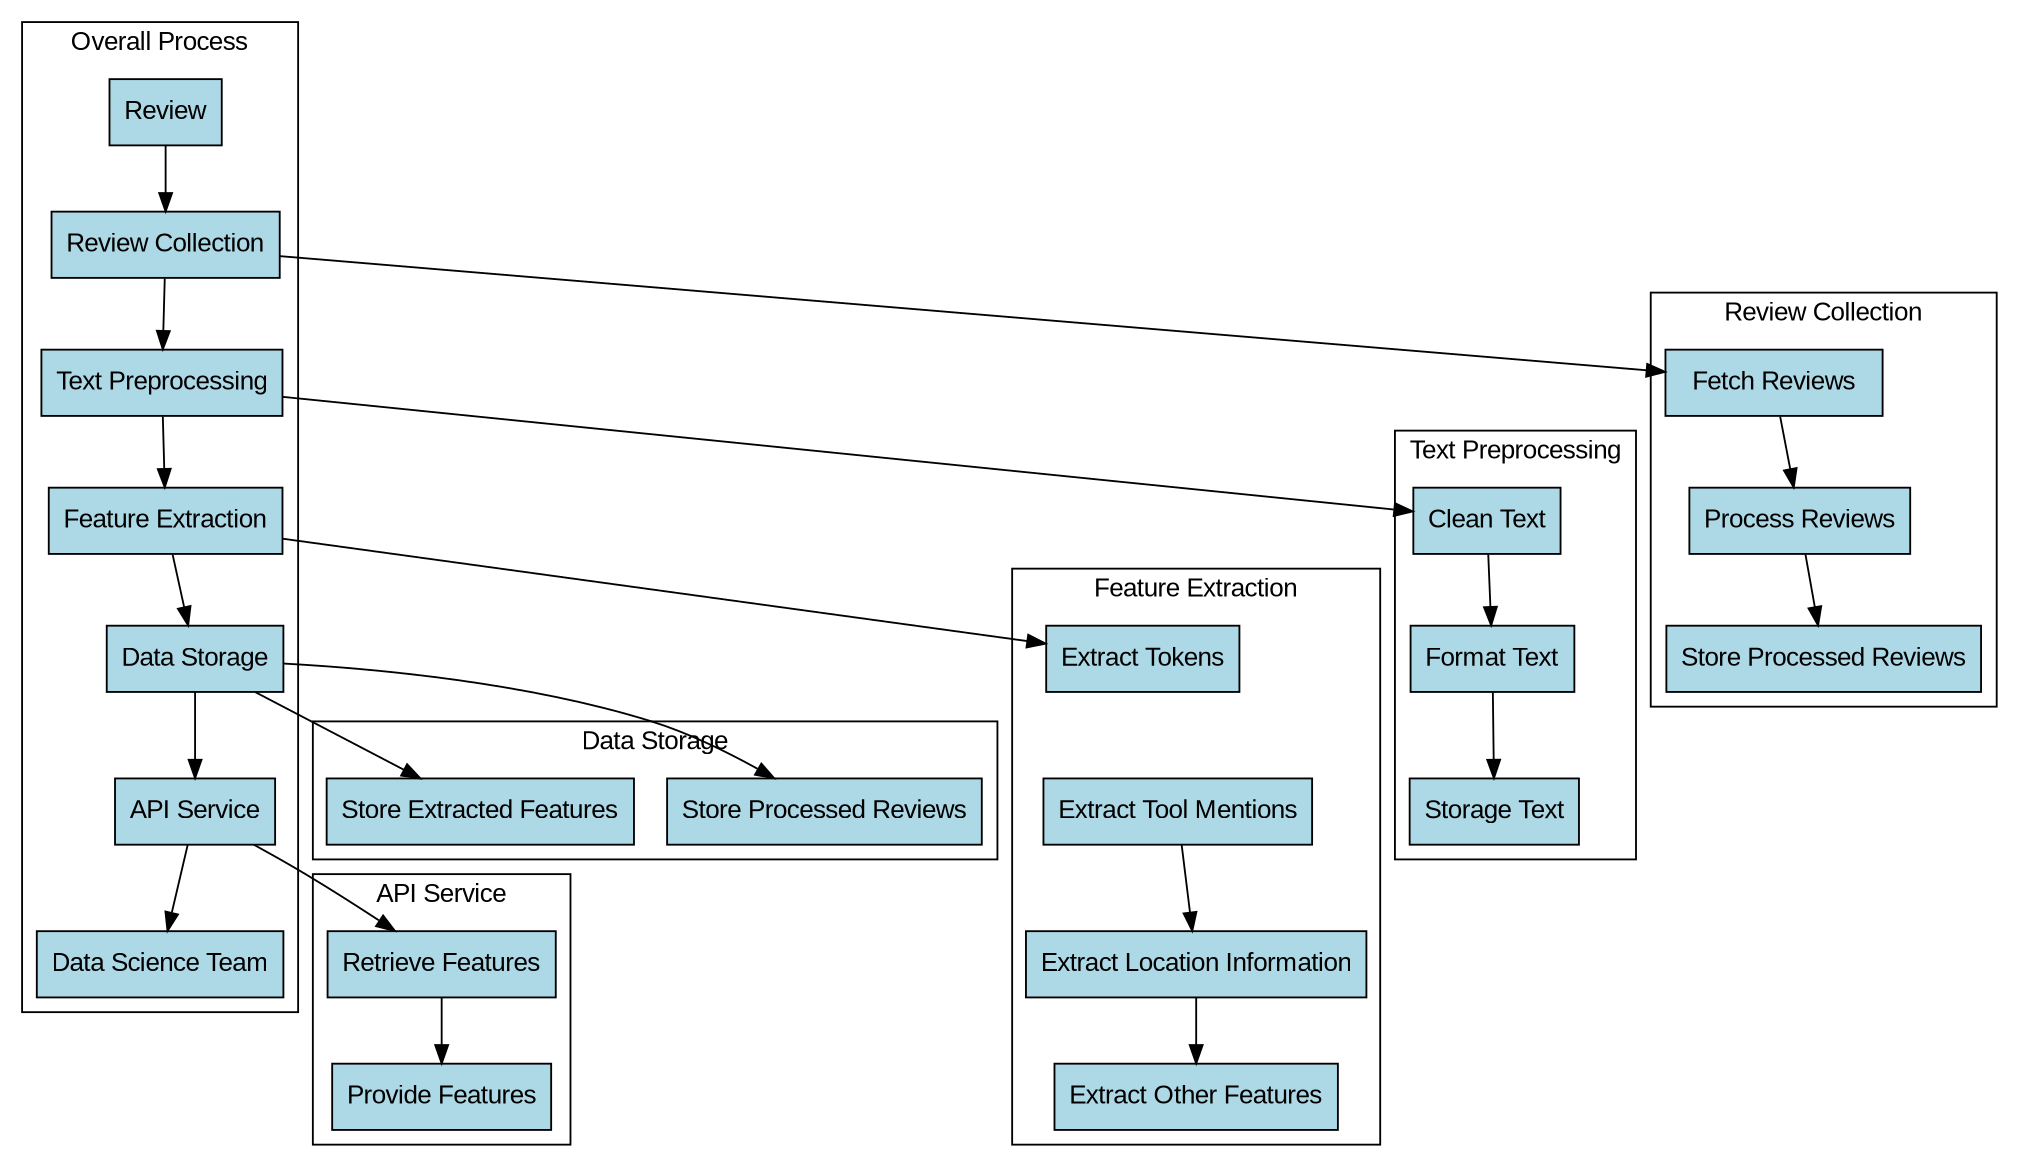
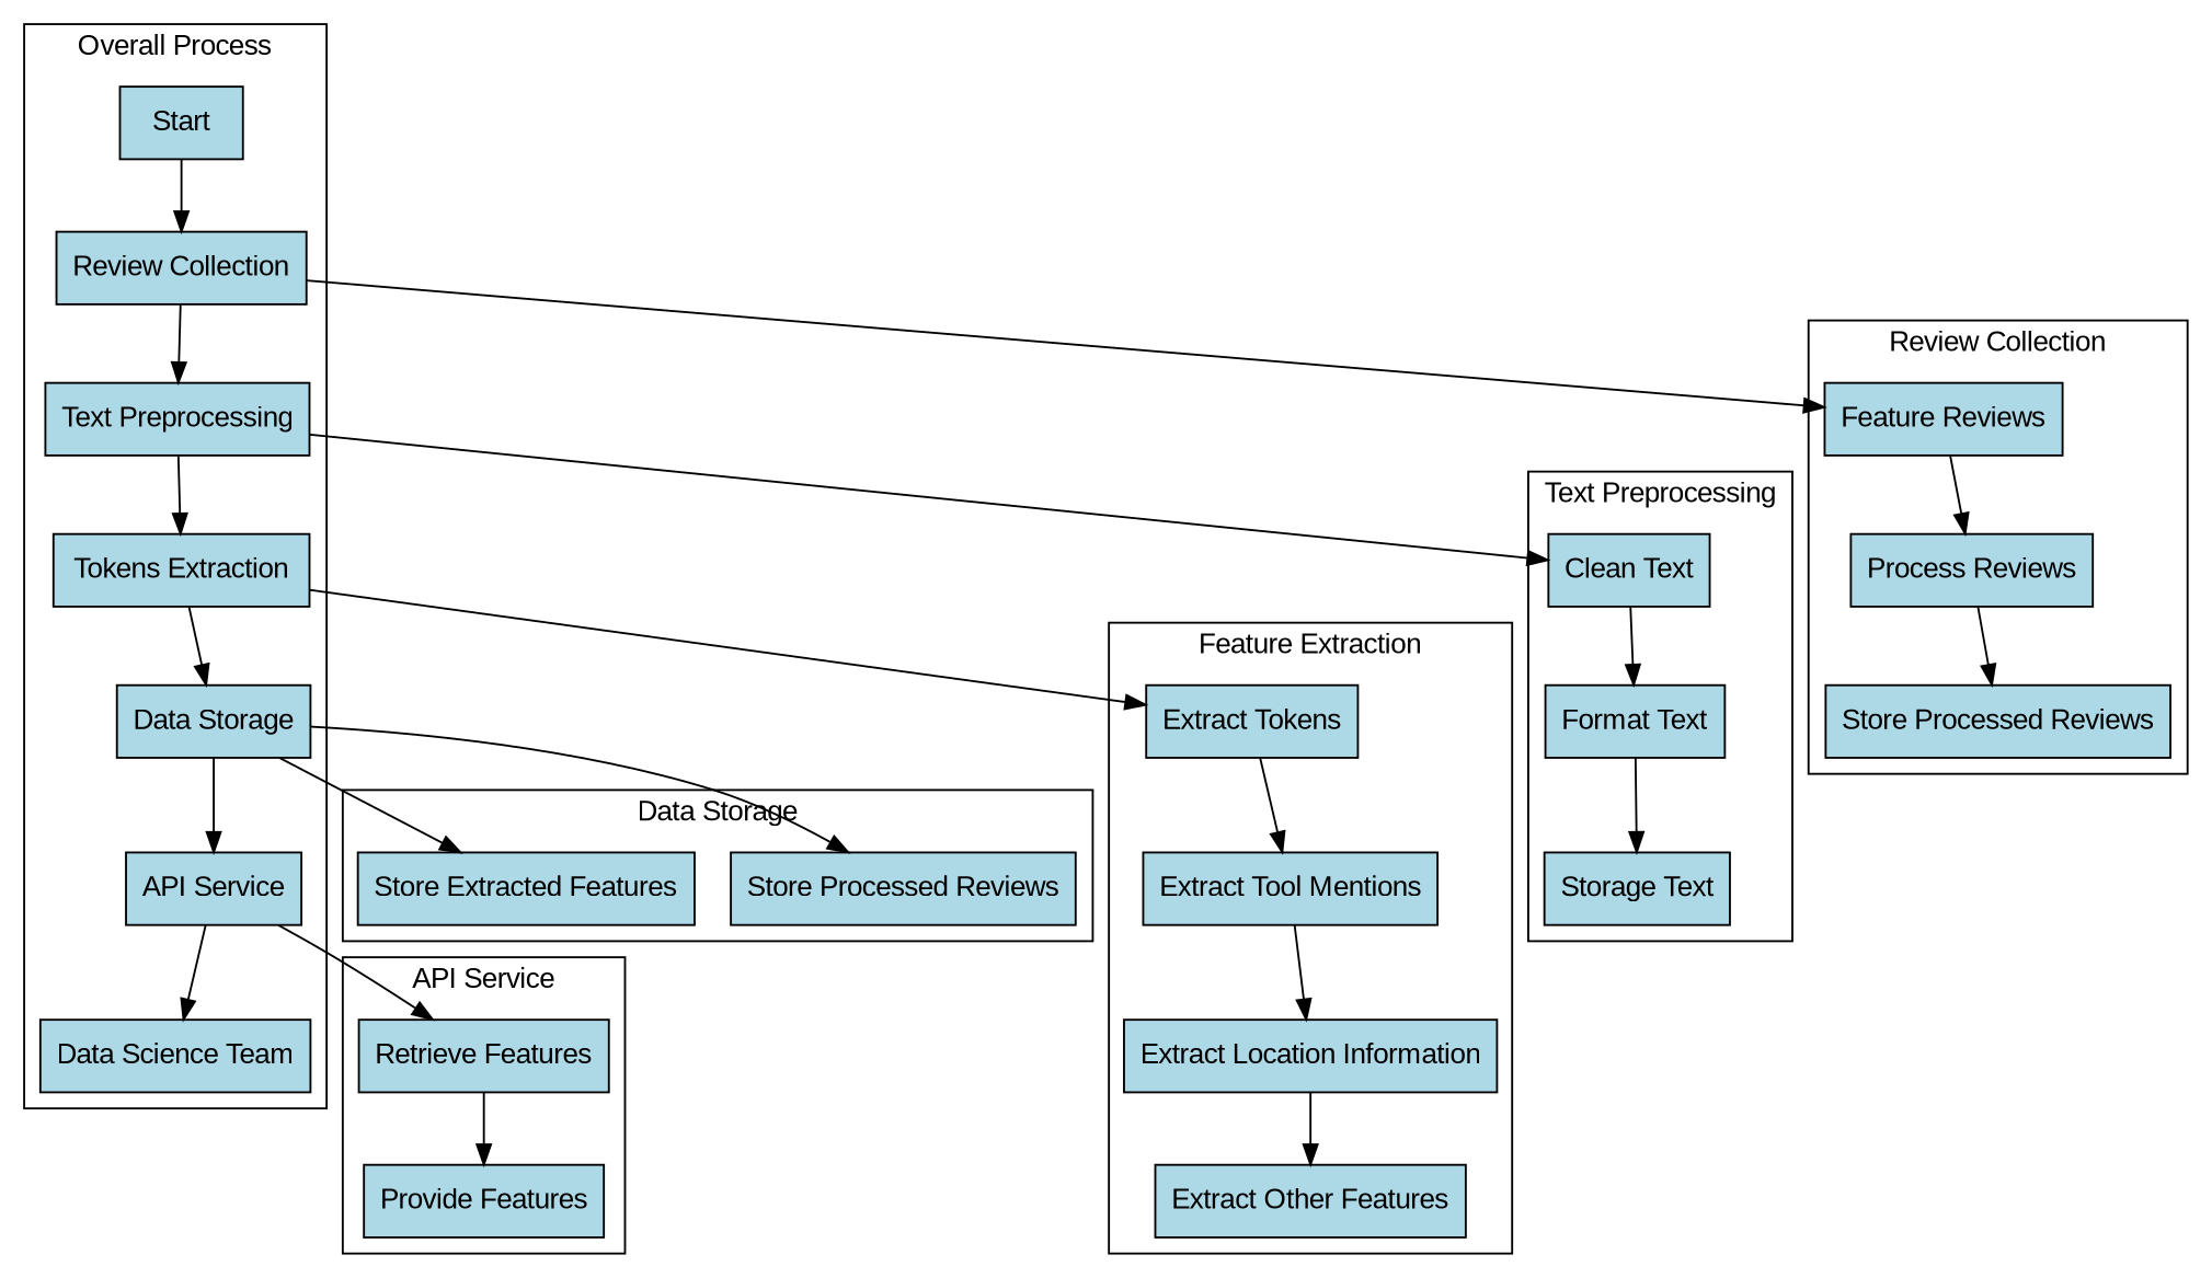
  digraph {
    fontname="Liberation Sans"
    node [fillcolor=lightblue fontname="Liberation Sans" shape=box style=filled]
    edge [fontname="Liberation Sans"]
-   n1 [label=Review]
+   n1 [label=Start]
    n2 [label="Review Collection"]
    n3 [label="Text Preprocessing"]
-   n4 [label="Feature Extraction"]
+   n4 [label="Tokens Extraction"]
    n5 [label="Data Storage"]
    n6 [label="API Service"]
    n7 [label="Data Science Team"]
-   n8 [label="Fetch Reviews"]
+   n8 [label="Feature Reviews"]
    n9 [label="Process Reviews"]
    n10 [label="Store Processed Reviews"]
    n11 [label="Clean Text"]
    n12 [label="Format Text"]
    n13 [label="Storage Text"]
    n14 [label="Extract Tokens"]
    n15 [label="Extract Tool Mentions"]
    n16 [label="Extract Location Information"]
    n17 [label="Extract Other Features"]
    n18 [label="Store Processed Reviews"]
    n19 [label="Store Extracted Features"]
    n20 [label="Retrieve Features"]
    n21 [label="Provide Features"]
    subgraph cluster_1 {
      label="Overall Process"
      n1
      n2
      n3
      n4
      n5
      n6
      n7
    }
    subgraph cluster_2 {
      label="Review Collection"
      n8
      n9
      n10
    }
    subgraph cluster_3 {
      label="Text Preprocessing"
      n11
      n12
      n13
    }
    subgraph cluster_4 {
      label="Feature Extraction"
      n14
      n15
      n16
      n17
    }
    subgraph cluster_5 {
      label="Data Storage"
      n18
      n19
    }
    subgraph cluster_6 {
      label="API Service"
      n20
      n21
    }
    n1 -> n2
    n2 -> n3
    n2 -> n8
    n3 -> n4
    n3 -> n11
    n4 -> n5
    n4 -> n14
    n5 -> n6
    n5 -> n18
    n5 -> n19
    n6 -> n7
    n6 -> n20
    n8 -> n9
    n9 -> n10
    n11 -> n12
    n12 -> n13
+   n14 -> n15
    n15 -> n16
    n16 -> n17
    n20 -> n21
  }
